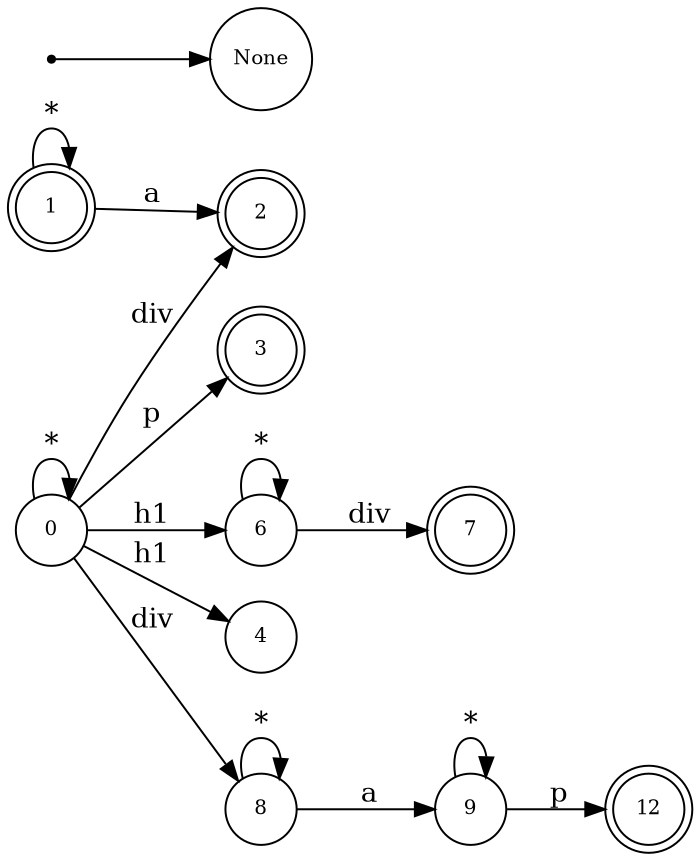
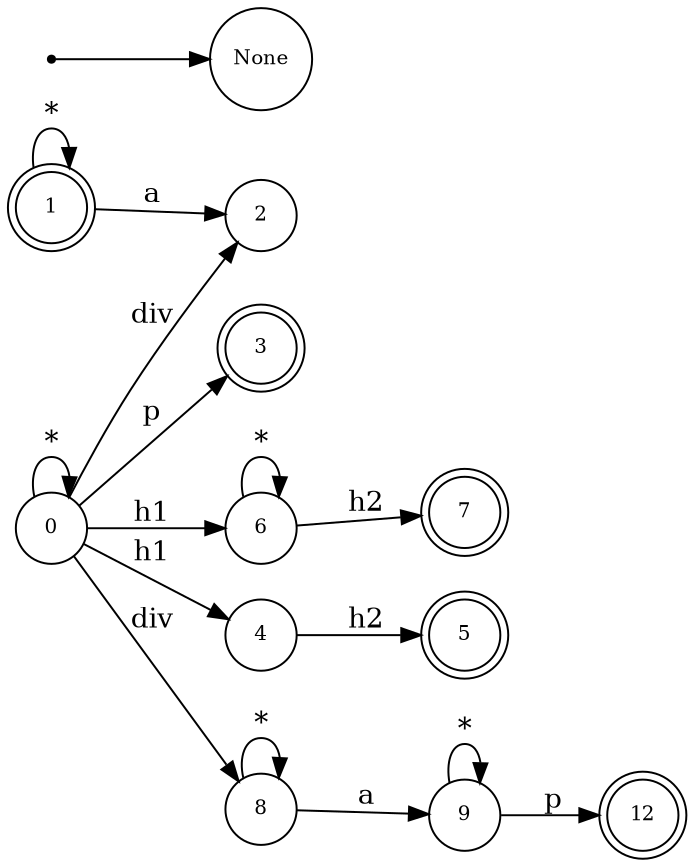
  digraph {
    rankdir=LR
    node [fontsize=10 shape=doublecircle]
-   n1 [label=2]
+   n1 [label=2 shape=circle]
    n2 [label=3]
+   n3 [label=5]
    n4 [label=7]
    n5 [label=12]
    __start [shape=point]
    None [shape=circle]
    n8 [label=9 shape=circle]
    n9 [label=6 shape=circle]
    n10 [label=4 shape=circle]
    n11 [label=0 shape=circle]
    n12 [label=8 shape=circle]
    n13 [label=1]
    subgraph sub_1 {
      n1
      n2
+     n3
      n4
      n5
    }
    __start -> None
    n8 -> n5 [label=p]
    n8 -> n8 [label="*"]
-   n9 -> n4 [label=div]
+   n9 -> n4 [label=h2]
    n9 -> n9 [label="*"]
+   n10 -> n3 [label=h2]
    n11 -> n1 [label=div]
    n11 -> n2 [label=p]
    n11 -> n9 [label=h1]
    n11 -> n10 [label=h1]
    n11 -> n11 [label="*"]
    n11 -> n12 [label=div]
    n12 -> n8 [label=a]
    n12 -> n12 [label="*"]
    n13 -> n1 [label=a]
    n13 -> n13 [label="*"]
  }
